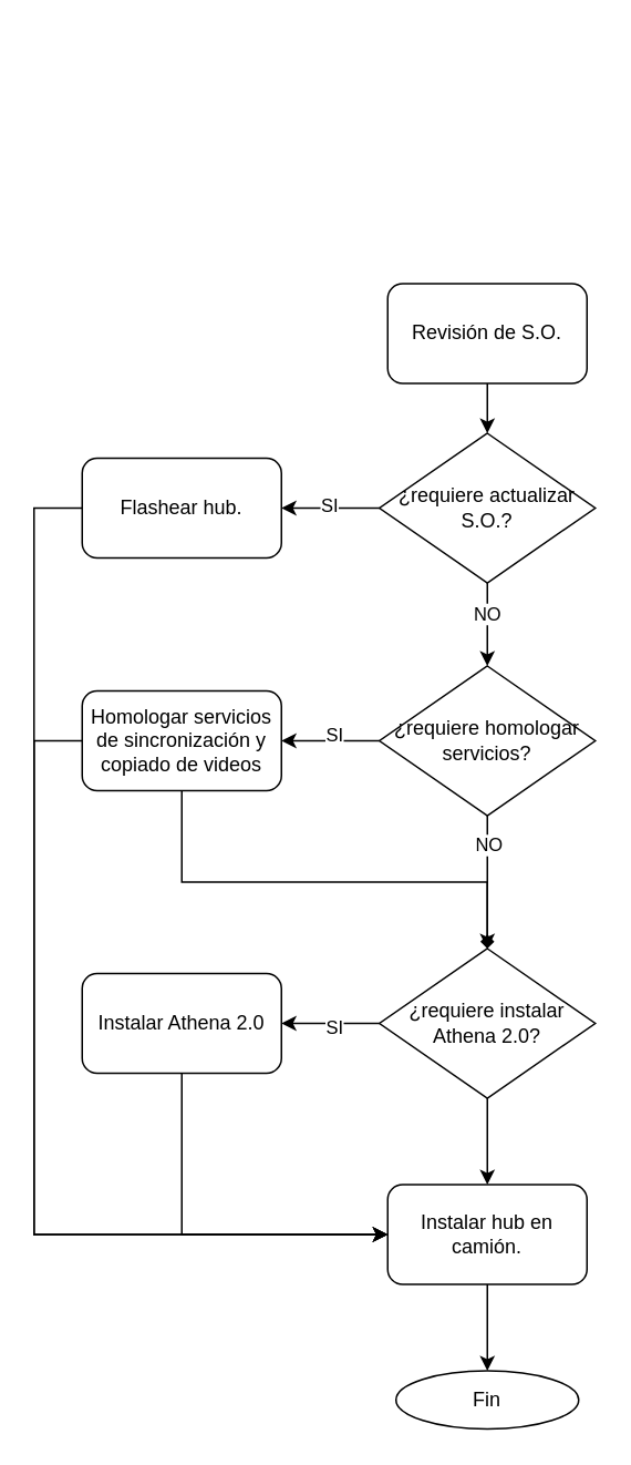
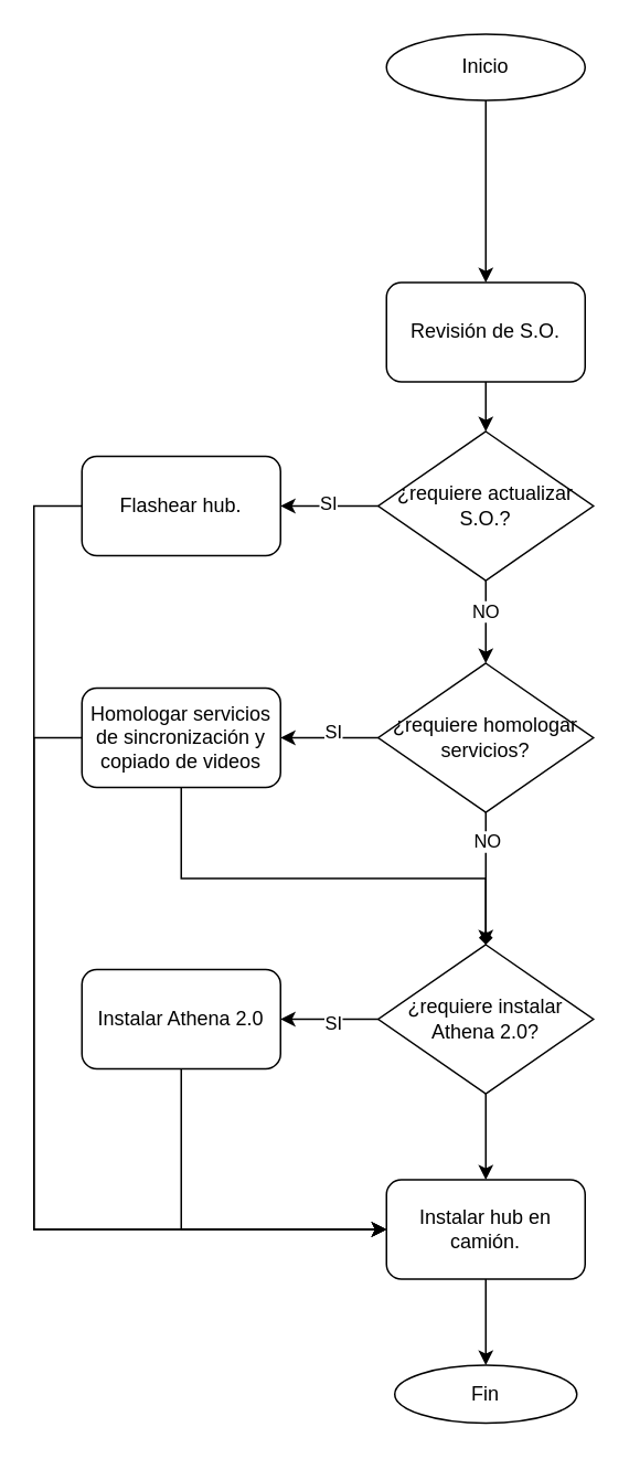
  <mxCell id="0" />
  <mxCell id="1" parent="0" />
+ <mxCell id="2" value="" style="edgeStyle=orthogonalEdgeStyle;rounded=0;orthogonalLoop=1;jettySize=auto;html=1;" edge="1" parent="1" source="3" target="5"><mxGeometry relative="1" as="geometry" /></mxCell>
+ <mxCell id="3" value="Inicio" style="ellipse;whiteSpace=wrap;html=1;" vertex="1" parent="1"><mxGeometry x="233" y="20" width="120" height="40" as="geometry" /></mxCell>
  <mxCell id="4" value="" style="edgeStyle=orthogonalEdgeStyle;rounded=0;orthogonalLoop=1;jettySize=auto;html=1;" edge="1" parent="1" source="5" target="10"><mxGeometry relative="1" as="geometry" /></mxCell>
  <mxCell id="5" value="Revisión de S.O." style="rounded=1;whiteSpace=wrap;html=1;" vertex="1" parent="1"><mxGeometry x="233" y="170" width="120" height="60" as="geometry" /></mxCell>
  <mxCell id="6" value="" style="edgeStyle=orthogonalEdgeStyle;rounded=0;orthogonalLoop=1;jettySize=auto;html=1;" edge="1" parent="1" source="10" target="15"><mxGeometry relative="1" as="geometry" /></mxCell>
  <mxCell id="7" value="NO" style="edgeLabel;html=1;align=center;verticalAlign=middle;resizable=0;points=[];" vertex="1" connectable="0" parent="6"><mxGeometry x="-0.28" y="-1" relative="1" as="geometry"><mxPoint as="offset" /></mxGeometry></mxCell>
  <mxCell id="8" value="" style="edgeStyle=orthogonalEdgeStyle;rounded=0;orthogonalLoop=1;jettySize=auto;html=1;" edge="1" parent="1" source="10" target="24"><mxGeometry relative="1" as="geometry" /></mxCell>
  <mxCell id="9" value="SI" style="edgeLabel;html=1;align=center;verticalAlign=middle;resizable=0;points=[];" vertex="1" connectable="0" parent="8"><mxGeometry x="0.051" y="-2" relative="1" as="geometry"><mxPoint as="offset" /></mxGeometry></mxCell>
  <mxCell id="10" value="¿requiere actualizar S.O.?" style="rhombus;whiteSpace=wrap;html=1;" vertex="1" parent="1"><mxGeometry x="228" y="260" width="130" height="90" as="geometry" /></mxCell>
  <mxCell id="11" value="" style="edgeStyle=orthogonalEdgeStyle;rounded=0;orthogonalLoop=1;jettySize=auto;html=1;endArrow=diamond;" edge="1" parent="1" source="15" target="19"><mxGeometry relative="1" as="geometry" /></mxCell>
  <mxCell id="12" value="NO" style="edgeLabel;html=1;align=center;verticalAlign=middle;resizable=0;points=[];" vertex="1" connectable="0" parent="11"><mxGeometry x="-0.582" relative="1" as="geometry"><mxPoint as="offset" /></mxGeometry></mxCell>
  <mxCell id="13" value="" style="edgeStyle=orthogonalEdgeStyle;rounded=0;orthogonalLoop=1;jettySize=auto;html=1;" edge="1" parent="1" source="15" target="22"><mxGeometry relative="1" as="geometry" /></mxCell>
  <mxCell id="14" value="SI" style="edgeLabel;html=1;align=center;verticalAlign=middle;resizable=0;points=[];" vertex="1" connectable="0" parent="13"><mxGeometry x="-0.051" y="-4" relative="1" as="geometry"><mxPoint as="offset" /></mxGeometry></mxCell>
  <mxCell id="15" value="¿requiere homologar servicios?" style="rhombus;whiteSpace=wrap;html=1;" vertex="1" parent="1"><mxGeometry x="228" y="400" width="130" height="90" as="geometry" /></mxCell>
  <mxCell id="16" value="" style="edgeStyle=orthogonalEdgeStyle;rounded=0;orthogonalLoop=1;jettySize=auto;html=1;" edge="1" parent="1" source="19" target="26"><mxGeometry relative="1" as="geometry" /></mxCell>
  <mxCell id="17" value="SI" style="edgeLabel;html=1;align=center;verticalAlign=middle;resizable=0;points=[];" vertex="1" connectable="0" parent="16"><mxGeometry x="-0.051" y="2" relative="1" as="geometry"><mxPoint as="offset" /></mxGeometry></mxCell>
  <mxCell id="18" value="" style="edgeStyle=orthogonalEdgeStyle;rounded=0;orthogonalLoop=1;jettySize=auto;html=1;" edge="1" parent="1" source="19" target="29"><mxGeometry relative="1" as="geometry" /></mxCell>
  <mxCell id="19" value="¿requiere instalar Athena 2.0?" style="rhombus;whiteSpace=wrap;html=1;" vertex="1" parent="1"><mxGeometry x="228" y="570" width="130" height="90" as="geometry" /></mxCell>
  <mxCell id="20" style="edgeStyle=orthogonalEdgeStyle;rounded=0;orthogonalLoop=1;jettySize=auto;html=1;entryX=0.5;entryY=0;entryDx=0;entryDy=0;exitX=0.5;exitY=1;exitDx=0;exitDy=0;" edge="1" parent="1" source="22" target="19"><mxGeometry relative="1" as="geometry"><Array as="points"><mxPoint x="109" y="490" /><mxPoint x="109" y="530" /><mxPoint x="293" y="530" /></Array></mxGeometry></mxCell>
  <mxCell id="21" style="edgeStyle=orthogonalEdgeStyle;rounded=0;orthogonalLoop=1;jettySize=auto;html=1;exitX=0;exitY=0.5;exitDx=0;exitDy=0;entryX=0;entryY=0.5;entryDx=0;entryDy=0;" edge="1" parent="1" source="22" target="29"><mxGeometry relative="1" as="geometry"><Array as="points"><mxPoint x="20" y="445" /><mxPoint x="20" y="742" /></Array></mxGeometry></mxCell>
  <mxCell id="22" value="Homologar servicios de sincronización y copiado de videos" style="rounded=1;whiteSpace=wrap;html=1;" vertex="1" parent="1"><mxGeometry x="49" y="415" width="120" height="60" as="geometry" /></mxCell>
  <mxCell id="23" style="edgeStyle=orthogonalEdgeStyle;rounded=0;orthogonalLoop=1;jettySize=auto;html=1;entryX=0;entryY=0.5;entryDx=0;entryDy=0;" edge="1" parent="1" source="24" target="29"><mxGeometry relative="1" as="geometry"><Array as="points"><mxPoint x="20" y="305" /><mxPoint x="20" y="742" /></Array></mxGeometry></mxCell>
  <mxCell id="24" value="Flashear hub." style="rounded=1;whiteSpace=wrap;html=1;" vertex="1" parent="1"><mxGeometry x="49" y="275" width="120" height="60" as="geometry" /></mxCell>
  <mxCell id="25" style="edgeStyle=orthogonalEdgeStyle;rounded=0;orthogonalLoop=1;jettySize=auto;html=1;entryX=0;entryY=0.5;entryDx=0;entryDy=0;exitX=0.5;exitY=1;exitDx=0;exitDy=0;" edge="1" parent="1" source="26" target="29"><mxGeometry relative="1" as="geometry" /></mxCell>
  <mxCell id="26" value="Instalar Athena 2.0" style="rounded=1;whiteSpace=wrap;html=1;" vertex="1" parent="1"><mxGeometry x="49" y="585" width="120" height="60" as="geometry" /></mxCell>
  <mxCell id="27" value="Fin" style="ellipse;whiteSpace=wrap;html=1;" vertex="1" parent="1"><mxGeometry x="238" y="824" width="110" height="35" as="geometry" /></mxCell>
  <mxCell id="28" style="edgeStyle=orthogonalEdgeStyle;rounded=0;orthogonalLoop=1;jettySize=auto;html=1;" edge="1" parent="1" source="29" target="27"><mxGeometry relative="1" as="geometry" /></mxCell>
  <mxCell id="29" value="Instalar hub en camión." style="rounded=1;whiteSpace=wrap;html=1;" vertex="1" parent="1"><mxGeometry x="233" y="712" width="120" height="60" as="geometry" /></mxCell>
